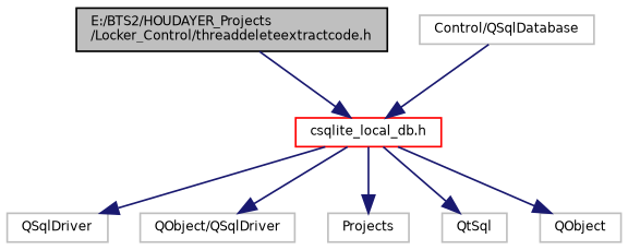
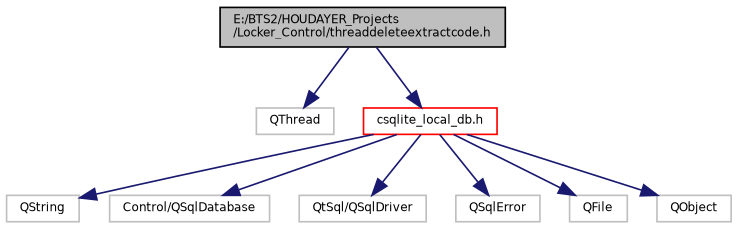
  digraph {
    node [color=grey75 fontname=Helvetica fontsize=7 shape=record]
    edge [color=midnightblue fontname=Helvetica fontsize=7 labelfontname=Helvetica labelfontsize=7 style=solid]
    n1 [color=black fillcolor=grey75 fontcolor=black height=0.2 label="E:/BTS2/HOUDAYER_Projects\l/Locker_Control/threaddeleteextractcode.h" style=filled width=0.4]
+   n2 [height=0.2 label=QThread width=0.4]
    n3 [color=red height=0.2 label="csqlite_local_db.h" width=0.4]
-   n4 [height=0.2 label=QSqlDriver width=0.4]
+   n4 [height=0.2 label=QString width=0.4]
    n5 [height=0.2 label="Control/QSqlDatabase" width=0.4]
-   n6 [height=0.2 label="QObject/QSqlDriver" width=0.4]
-   n7 [height=0.2 label=Projects width=0.4]
-   n8 [height=0.2 label=QtSql width=0.4]
+   n6 [height=0.2 label="QtSql/QSqlDriver" width=0.4]
+   n7 [height=0.2 label=QSqlError width=0.4]
+   n8 [height=0.2 label=QFile width=0.4]
    n9 [height=0.2 label=QObject width=0.4]
+   n1 -> n2
    n1 -> n3
    n3 -> n4
-   n5 -> n3
+   n3 -> n5
    n3 -> n6
    n3 -> n7
    n3 -> n8
    n3 -> n9
  }
